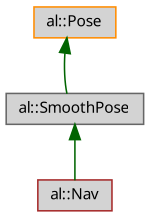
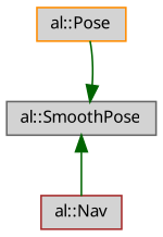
  digraph {
    node [fillcolor=lightgrey fontname="FreeSans.ttf" fontsize=10 shape=record style=filled]
    edge [color=darkgreen dir=back fontname="FreeSans.ttf" fontsize=10 labelfontname="FreeSans.ttf" labelfontsize=10 style=solid]
    n1 [color=darkorange fontcolor=black height=0.2 label="al::Pose" width=0.4]
    n2 [color=gray40 height=0.2 label="al::SmoothPose" width=0.4]
    n3 [color=brown height=0.2 label="al::Nav" width=0.4]
-   n1 -> n2
+   n2 -> n1
    n2 -> n3
  }
